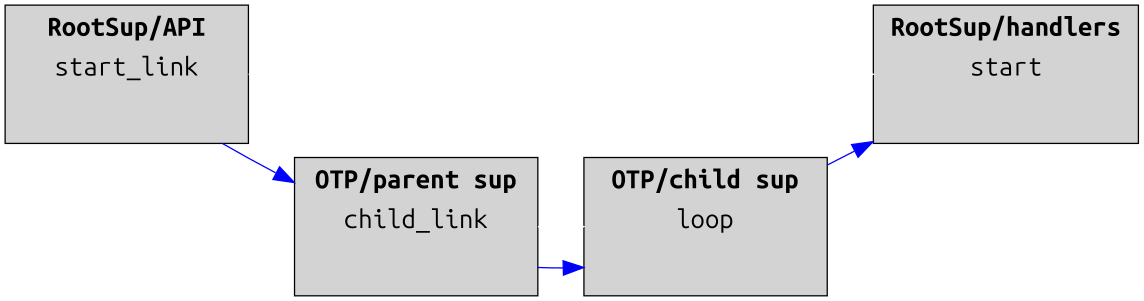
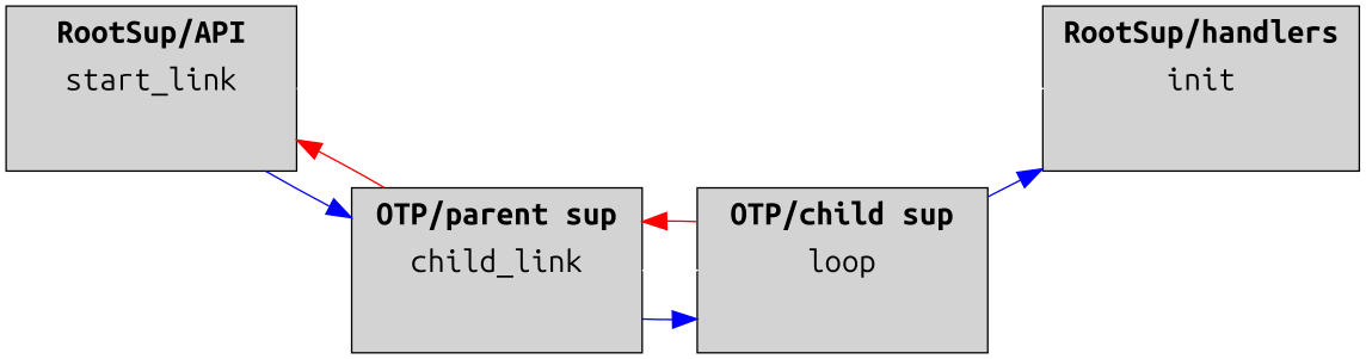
  digraph {
    nodesep=0.6
    rank=same
    rankdir=LR
    node [fontname=UbuntuMono fontsize=20 shape=box style=filled]
    edge [arrowsize=1.6 color=blue weight=1]
    n1 [label=<        <table border="0" width="170" height="100" cellpadding="3">        <tr><td width="170" align="center"><b>RootSup/API</b></td></tr>        <tr><td align="center">start_link</td></tr>        </table>        >]
-   n2 [label=<        <table border="0" width="170" height="100" cellpadding="3">        <tr><td width="170" align="center"><b>RootSup/handlers</b></td></tr>        <tr><td align="center">start</td></tr>        </table>        >]
+   n2 [label=<        <table border="0" width="170" height="100" cellpadding="3">        <tr><td width="170" align="center"><b>RootSup/handlers</b></td></tr>        <tr><td align="center">init</td></tr>        </table>        >]
    n3 [label=<        <table border="0" width="170" height="100" cellpadding="3">        <tr ><td width="170" align="center"><b>OTP/parent sup</b></td></tr>        <tr><td align="center">child_link</td></tr>        </table>        >]
    n4 [label=<        <table border="0" width="170" height="100" cellpadding="3">        <tr><td width="170" align="center"><b>OTP/child sup</b></td></tr>        <tr><td align="center">loop</td></tr>        </table>        >]
    n1 -> n2 [color=white weight=1000]
    n1 -> n3
+   n3 -> n1 [color=red]
    n3 -> n4
    n3 -> n4 [color=white weight=1000]
    n4 -> n2
+   n4 -> n3 [color=red]
  }
